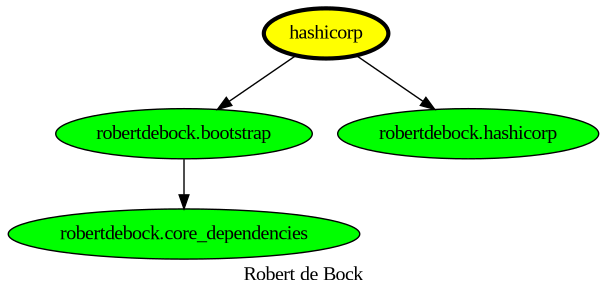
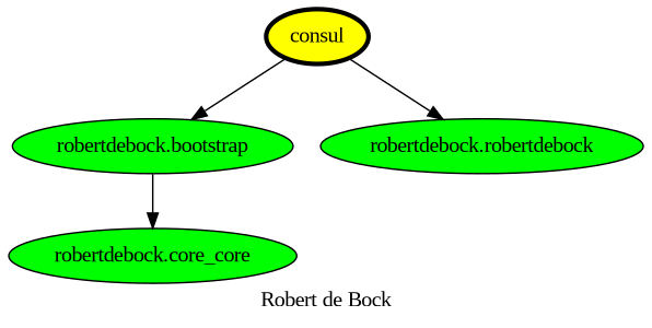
  digraph {
    fontname="Liberation Serif"
    label="Robert de Bock"
    node [fillcolor=green fontname="Liberation Serif" style=filled]
    edge [fontname="Liberation Serif"]
-   consul [fillcolor=yellow penwidth=3 label=hashicorp]
+   consul [fillcolor=yellow penwidth=3]
    "robertdebock.bootstrap"
-   "robertdebock.hashicorp"
-   "robertdebock.core_dependencies"
+   "robertdebock.hashicorp" [label="robertdebock.robertdebock"]
+   "robertdebock.core_dependencies" [label="robertdebock.core_core"]
    consul -> "robertdebock.bootstrap"
    consul -> "robertdebock.hashicorp"
    "robertdebock.bootstrap" -> "robertdebock.core_dependencies"
  }
